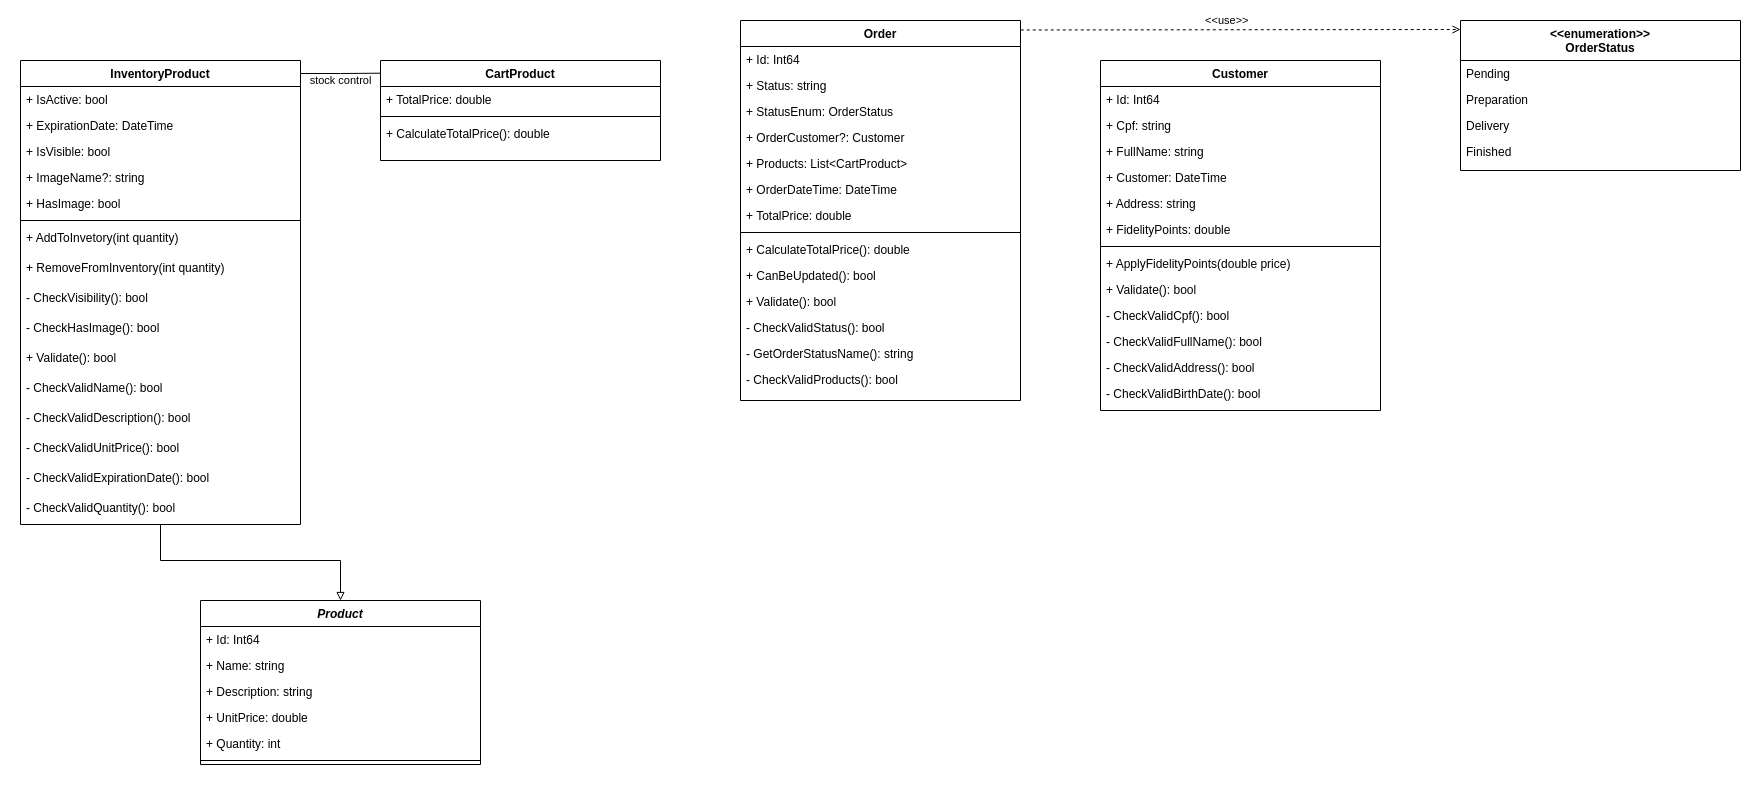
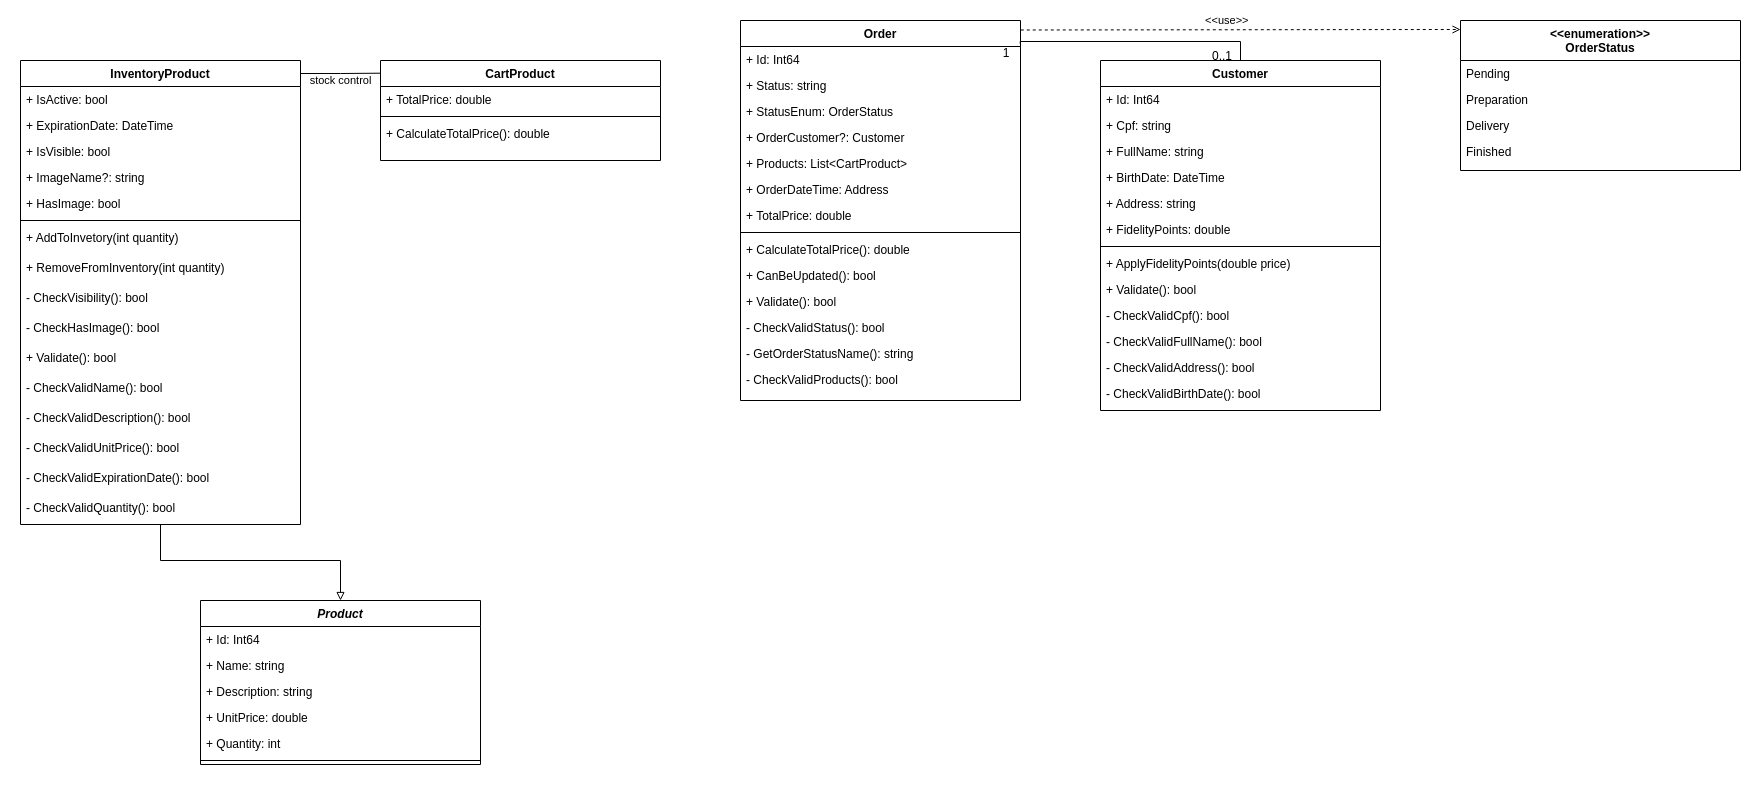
  <mxCell id="0" />
  <mxCell id="1" parent="0" />
  <mxCell id="2" value="CartProduct" style="swimlane;fontStyle=1;align=center;verticalAlign=top;childLayout=stackLayout;horizontal=1;startSize=26;horizontalStack=0;resizeParent=1;resizeLast=0;collapsible=1;marginBottom=0;rounded=0;shadow=0;strokeWidth=1;" parent="1" vertex="1"><mxGeometry x="380" y="60" width="280" height="100" as="geometry"><mxRectangle x="230" y="140" width="160" height="26" as="alternateBounds" /></mxGeometry></mxCell>
  <mxCell id="3" value="+ TotalPrice: double" style="text;align=left;verticalAlign=top;spacingLeft=4;spacingRight=4;overflow=hidden;rotatable=0;points=[[0,0.5],[1,0.5]];portConstraint=eastwest;rounded=0;shadow=0;html=0;" parent="2" vertex="1"><mxGeometry y="26" width="280" height="26" as="geometry" /></mxCell>
  <mxCell id="4" value="" style="line;html=1;strokeWidth=1;align=left;verticalAlign=middle;spacingTop=-1;spacingLeft=3;spacingRight=3;rotatable=0;labelPosition=right;points=[];portConstraint=eastwest;" parent="2" vertex="1"><mxGeometry y="52" width="280" height="8" as="geometry" /></mxCell>
  <mxCell id="5" value="+ CalculateTotalPrice(): double" style="text;align=left;verticalAlign=top;spacingLeft=4;spacingRight=4;overflow=hidden;rotatable=0;points=[[0,0.5],[1,0.5]];portConstraint=eastwest;" parent="2" vertex="1"><mxGeometry y="60" width="280" height="26" as="geometry" /></mxCell>
  <mxCell id="6" value="Order" style="swimlane;fontStyle=1;align=center;verticalAlign=top;childLayout=stackLayout;horizontal=1;startSize=26;horizontalStack=0;resizeParent=1;resizeLast=0;collapsible=1;marginBottom=0;rounded=0;shadow=0;strokeWidth=1;" parent="1" vertex="1"><mxGeometry x="740" y="20" width="280" height="380" as="geometry"><mxRectangle x="230" y="140" width="160" height="26" as="alternateBounds" /></mxGeometry></mxCell>
  <mxCell id="7" value="+ Id: Int64" style="text;align=left;verticalAlign=top;spacingLeft=4;spacingRight=4;overflow=hidden;rotatable=0;points=[[0,0.5],[1,0.5]];portConstraint=eastwest;" parent="6" vertex="1"><mxGeometry y="26" width="280" height="26" as="geometry" /></mxCell>
  <mxCell id="8" value="+ Status: string" style="text;align=left;verticalAlign=top;spacingLeft=4;spacingRight=4;overflow=hidden;rotatable=0;points=[[0,0.5],[1,0.5]];portConstraint=eastwest;" parent="6" vertex="1"><mxGeometry y="52" width="280" height="26" as="geometry" /></mxCell>
  <mxCell id="9" value="+ StatusEnum: OrderStatus" style="text;align=left;verticalAlign=top;spacingLeft=4;spacingRight=4;overflow=hidden;rotatable=0;points=[[0,0.5],[1,0.5]];portConstraint=eastwest;" parent="6" vertex="1"><mxGeometry y="78" width="280" height="26" as="geometry" /></mxCell>
  <mxCell id="10" value="+ OrderCustomer?: Customer" style="text;align=left;verticalAlign=top;spacingLeft=4;spacingRight=4;overflow=hidden;rotatable=0;points=[[0,0.5],[1,0.5]];portConstraint=eastwest;rounded=0;shadow=0;html=0;" parent="6" vertex="1"><mxGeometry y="104" width="280" height="26" as="geometry" /></mxCell>
  <mxCell id="11" value="+ Products: List&lt;CartProduct&gt;" style="text;align=left;verticalAlign=top;spacingLeft=4;spacingRight=4;overflow=hidden;rotatable=0;points=[[0,0.5],[1,0.5]];portConstraint=eastwest;rounded=0;shadow=0;html=0;" parent="6" vertex="1"><mxGeometry y="130" width="280" height="26" as="geometry" /></mxCell>
- <mxCell id="12" value="+ OrderDateTime: DateTime" style="text;align=left;verticalAlign=top;spacingLeft=4;spacingRight=4;overflow=hidden;rotatable=0;points=[[0,0.5],[1,0.5]];portConstraint=eastwest;rounded=0;shadow=0;html=0;" parent="6" vertex="1"><mxGeometry y="156" width="280" height="26" as="geometry" /></mxCell>
+ <mxCell id="12" value="+ OrderDateTime: Address" style="text;align=left;verticalAlign=top;spacingLeft=4;spacingRight=4;overflow=hidden;rotatable=0;points=[[0,0.5],[1,0.5]];portConstraint=eastwest;rounded=0;shadow=0;html=0;" parent="6" vertex="1"><mxGeometry y="156" width="280" height="26" as="geometry" /></mxCell>
  <mxCell id="13" value="+ TotalPrice: double" style="text;align=left;verticalAlign=top;spacingLeft=4;spacingRight=4;overflow=hidden;rotatable=0;points=[[0,0.5],[1,0.5]];portConstraint=eastwest;rounded=0;shadow=0;html=0;" parent="6" vertex="1"><mxGeometry y="182" width="280" height="26" as="geometry" /></mxCell>
  <mxCell id="14" value="" style="line;html=1;strokeWidth=1;align=left;verticalAlign=middle;spacingTop=-1;spacingLeft=3;spacingRight=3;rotatable=0;labelPosition=right;points=[];portConstraint=eastwest;" parent="6" vertex="1"><mxGeometry y="208" width="280" height="8" as="geometry" /></mxCell>
  <mxCell id="15" value="+ CalculateTotalPrice(): double" style="text;align=left;verticalAlign=top;spacingLeft=4;spacingRight=4;overflow=hidden;rotatable=0;points=[[0,0.5],[1,0.5]];portConstraint=eastwest;" parent="6" vertex="1"><mxGeometry y="216" width="280" height="26" as="geometry" /></mxCell>
  <mxCell id="16" value="+ CanBeUpdated(): bool" style="text;align=left;verticalAlign=top;spacingLeft=4;spacingRight=4;overflow=hidden;rotatable=0;points=[[0,0.5],[1,0.5]];portConstraint=eastwest;" parent="6" vertex="1"><mxGeometry y="242" width="280" height="26" as="geometry" /></mxCell>
  <mxCell id="17" value="+ Validate(): bool" style="text;align=left;verticalAlign=top;spacingLeft=4;spacingRight=4;overflow=hidden;rotatable=0;points=[[0,0.5],[1,0.5]];portConstraint=eastwest;" parent="6" vertex="1"><mxGeometry y="268" width="280" height="26" as="geometry" /></mxCell>
  <mxCell id="18" value="- CheckValidStatus(): bool" style="text;align=left;verticalAlign=top;spacingLeft=4;spacingRight=4;overflow=hidden;rotatable=0;points=[[0,0.5],[1,0.5]];portConstraint=eastwest;" parent="6" vertex="1"><mxGeometry y="294" width="280" height="26" as="geometry" /></mxCell>
  <mxCell id="19" value="- GetOrderStatusName(): string" style="text;align=left;verticalAlign=top;spacingLeft=4;spacingRight=4;overflow=hidden;rotatable=0;points=[[0,0.5],[1,0.5]];portConstraint=eastwest;" parent="6" vertex="1"><mxGeometry y="320" width="280" height="26" as="geometry" /></mxCell>
  <mxCell id="20" value="- CheckValidProducts(): bool" style="text;align=left;verticalAlign=top;spacingLeft=4;spacingRight=4;overflow=hidden;rotatable=0;points=[[0,0.5],[1,0.5]];portConstraint=eastwest;" parent="6" vertex="1"><mxGeometry y="346" width="280" height="26" as="geometry" /></mxCell>
  <mxCell id="21" value="Customer" style="swimlane;fontStyle=1;align=center;verticalAlign=top;childLayout=stackLayout;horizontal=1;startSize=26;horizontalStack=0;resizeParent=1;resizeLast=0;collapsible=1;marginBottom=0;rounded=0;shadow=0;strokeWidth=1;" parent="1" vertex="1"><mxGeometry x="1100" y="60" width="280" height="350" as="geometry"><mxRectangle x="230" y="140" width="160" height="26" as="alternateBounds" /></mxGeometry></mxCell>
  <mxCell id="22" value="+ Id: Int64" style="text;align=left;verticalAlign=top;spacingLeft=4;spacingRight=4;overflow=hidden;rotatable=0;points=[[0,0.5],[1,0.5]];portConstraint=eastwest;" parent="21" vertex="1"><mxGeometry y="26" width="280" height="26" as="geometry" /></mxCell>
  <mxCell id="23" value="+ Cpf: string" style="text;align=left;verticalAlign=top;spacingLeft=4;spacingRight=4;overflow=hidden;rotatable=0;points=[[0,0.5],[1,0.5]];portConstraint=eastwest;rounded=0;shadow=0;html=0;" parent="21" vertex="1"><mxGeometry y="52" width="280" height="26" as="geometry" /></mxCell>
  <mxCell id="24" value="+ FullName: string" style="text;align=left;verticalAlign=top;spacingLeft=4;spacingRight=4;overflow=hidden;rotatable=0;points=[[0,0.5],[1,0.5]];portConstraint=eastwest;" parent="21" vertex="1"><mxGeometry y="78" width="280" height="26" as="geometry" /></mxCell>
- <mxCell id="25" value="+ Customer: DateTime" style="text;align=left;verticalAlign=top;spacingLeft=4;spacingRight=4;overflow=hidden;rotatable=0;points=[[0,0.5],[1,0.5]];portConstraint=eastwest;rounded=0;shadow=0;html=0;" parent="21" vertex="1"><mxGeometry y="104" width="280" height="26" as="geometry" /></mxCell>
+ <mxCell id="25" value="+ BirthDate: DateTime" style="text;align=left;verticalAlign=top;spacingLeft=4;spacingRight=4;overflow=hidden;rotatable=0;points=[[0,0.5],[1,0.5]];portConstraint=eastwest;rounded=0;shadow=0;html=0;" parent="21" vertex="1"><mxGeometry y="104" width="280" height="26" as="geometry" /></mxCell>
  <mxCell id="26" value="+ Address: string" style="text;align=left;verticalAlign=top;spacingLeft=4;spacingRight=4;overflow=hidden;rotatable=0;points=[[0,0.5],[1,0.5]];portConstraint=eastwest;rounded=0;shadow=0;html=0;" parent="21" vertex="1"><mxGeometry y="130" width="280" height="26" as="geometry" /></mxCell>
  <mxCell id="27" value="+ FidelityPoints: double" style="text;align=left;verticalAlign=top;spacingLeft=4;spacingRight=4;overflow=hidden;rotatable=0;points=[[0,0.5],[1,0.5]];portConstraint=eastwest;rounded=0;shadow=0;html=0;" parent="21" vertex="1"><mxGeometry y="156" width="280" height="26" as="geometry" /></mxCell>
  <mxCell id="28" value="" style="line;html=1;strokeWidth=1;align=left;verticalAlign=middle;spacingTop=-1;spacingLeft=3;spacingRight=3;rotatable=0;labelPosition=right;points=[];portConstraint=eastwest;" parent="21" vertex="1"><mxGeometry y="182" width="280" height="8" as="geometry" /></mxCell>
  <mxCell id="29" value="+ ApplyFidelityPoints(double price)" style="text;align=left;verticalAlign=top;spacingLeft=4;spacingRight=4;overflow=hidden;rotatable=0;points=[[0,0.5],[1,0.5]];portConstraint=eastwest;rounded=0;shadow=0;html=0;" parent="21" vertex="1"><mxGeometry y="190" width="280" height="26" as="geometry" /></mxCell>
  <mxCell id="30" value="+ Validate(): bool" style="text;align=left;verticalAlign=top;spacingLeft=4;spacingRight=4;overflow=hidden;rotatable=0;points=[[0,0.5],[1,0.5]];portConstraint=eastwest;rounded=0;shadow=0;html=0;" parent="21" vertex="1"><mxGeometry y="216" width="280" height="26" as="geometry" /></mxCell>
  <mxCell id="31" value="- CheckValidCpf(): bool" style="text;align=left;verticalAlign=top;spacingLeft=4;spacingRight=4;overflow=hidden;rotatable=0;points=[[0,0.5],[1,0.5]];portConstraint=eastwest;rounded=0;shadow=0;html=0;" parent="21" vertex="1"><mxGeometry y="242" width="280" height="26" as="geometry" /></mxCell>
  <mxCell id="32" value="- CheckValidFullName(): bool" style="text;align=left;verticalAlign=top;spacingLeft=4;spacingRight=4;overflow=hidden;rotatable=0;points=[[0,0.5],[1,0.5]];portConstraint=eastwest;rounded=0;shadow=0;html=0;" parent="21" vertex="1"><mxGeometry y="268" width="280" height="26" as="geometry" /></mxCell>
  <mxCell id="33" value="- CheckValidAddress(): bool" style="text;align=left;verticalAlign=top;spacingLeft=4;spacingRight=4;overflow=hidden;rotatable=0;points=[[0,0.5],[1,0.5]];portConstraint=eastwest;rounded=0;shadow=0;html=0;" parent="21" vertex="1"><mxGeometry y="294" width="280" height="26" as="geometry" /></mxCell>
  <mxCell id="34" value="- CheckValidBirthDate(): bool" style="text;align=left;verticalAlign=top;spacingLeft=4;spacingRight=4;overflow=hidden;rotatable=0;points=[[0,0.5],[1,0.5]];portConstraint=eastwest;rounded=0;shadow=0;html=0;" parent="21" vertex="1"><mxGeometry y="320" width="280" height="26" as="geometry" /></mxCell>
+ <mxCell id="35" value="" style="endArrow=none;shadow=0;strokeWidth=1;rounded=0;endFill=0;edgeStyle=elbowEdgeStyle;elbow=vertical;entryX=0.5;entryY=0;entryDx=0;entryDy=0;exitX=0.999;exitY=0.061;exitDx=0;exitDy=0;exitPerimeter=0;" parent="1" source="6" target="21" edge="1"><mxGeometry x="0.5" y="41" relative="1" as="geometry"><mxPoint x="1030" y="50" as="sourcePoint" /><mxPoint x="1090" y="80" as="targetPoint" /><mxPoint x="-40" y="32" as="offset" /><Array as="points"><mxPoint x="1070" y="41" /></Array></mxGeometry></mxCell>
+ <mxCell id="36" value="1" style="resizable=0;align=left;verticalAlign=bottom;labelBackgroundColor=none;fontSize=12;" parent="35" connectable="0" vertex="1"><mxGeometry x="-1" relative="1" as="geometry"><mxPoint x="-19" y="18" as="offset" /></mxGeometry></mxCell>
+ <mxCell id="37" value="0..1" style="resizable=0;align=right;verticalAlign=bottom;labelBackgroundColor=none;fontSize=12;" parent="35" connectable="0" vertex="1"><mxGeometry x="1" relative="1" as="geometry"><mxPoint x="-7" y="4" as="offset" /></mxGeometry></mxCell>
  <mxCell id="38" value="&lt;&lt;enumeration&gt;&gt;&#10;OrderStatus&#10;" style="swimlane;fontStyle=1;align=center;verticalAlign=top;childLayout=stackLayout;horizontal=1;startSize=40;horizontalStack=0;resizeParent=1;resizeLast=0;collapsible=1;marginBottom=0;rounded=0;shadow=0;strokeWidth=1;" parent="1" vertex="1"><mxGeometry x="1460" y="20" width="280" height="150" as="geometry"><mxRectangle x="230" y="140" width="160" height="26" as="alternateBounds" /></mxGeometry></mxCell>
  <mxCell id="39" value="Pending" style="text;align=left;verticalAlign=top;spacingLeft=4;spacingRight=4;overflow=hidden;rotatable=0;points=[[0,0.5],[1,0.5]];portConstraint=eastwest;" parent="38" vertex="1"><mxGeometry y="40" width="280" height="26" as="geometry" /></mxCell>
  <mxCell id="40" value="Preparation" style="text;align=left;verticalAlign=top;spacingLeft=4;spacingRight=4;overflow=hidden;rotatable=0;points=[[0,0.5],[1,0.5]];portConstraint=eastwest;rounded=0;shadow=0;html=0;" parent="38" vertex="1"><mxGeometry y="66" width="280" height="26" as="geometry" /></mxCell>
  <mxCell id="41" value="Delivery" style="text;align=left;verticalAlign=top;spacingLeft=4;spacingRight=4;overflow=hidden;rotatable=0;points=[[0,0.5],[1,0.5]];portConstraint=eastwest;rounded=0;shadow=0;html=0;" parent="38" vertex="1"><mxGeometry y="92" width="280" height="26" as="geometry" /></mxCell>
  <mxCell id="42" value="Finished" style="text;align=left;verticalAlign=top;spacingLeft=4;spacingRight=4;overflow=hidden;rotatable=0;points=[[0,0.5],[1,0.5]];portConstraint=eastwest;rounded=0;shadow=0;html=0;" parent="38" vertex="1"><mxGeometry y="118" width="280" height="26" as="geometry" /></mxCell>
  <mxCell id="43" value="&lt;&lt;use&gt;&gt;" style="endArrow=open;shadow=0;strokeWidth=1;rounded=0;endFill=1;edgeStyle=elbowEdgeStyle;elbow=vertical;exitX=1.001;exitY=0.025;exitDx=0;exitDy=0;dashed=1;exitPerimeter=0;" parent="1" source="6" target="38" edge="1"><mxGeometry x="-0.061" y="10" relative="1" as="geometry"><mxPoint x="840" y="-9.71" as="sourcePoint" /><mxPoint x="1430" y="30" as="targetPoint" /><mxPoint as="offset" /><Array as="points"><mxPoint x="1240" y="29" /></Array></mxGeometry></mxCell>
  <mxCell id="44" value="InventoryProduct" style="swimlane;fontStyle=1;align=center;verticalAlign=top;childLayout=stackLayout;horizontal=1;startSize=26;horizontalStack=0;resizeParent=1;resizeLast=0;collapsible=1;marginBottom=0;rounded=0;shadow=0;strokeWidth=1;" parent="1" vertex="1"><mxGeometry x="20" y="60" width="280" height="464" as="geometry"><mxRectangle x="230" y="140" width="160" height="26" as="alternateBounds" /></mxGeometry></mxCell>
  <mxCell id="45" value="+ IsActive: bool" style="text;align=left;verticalAlign=top;spacingLeft=4;spacingRight=4;overflow=hidden;rotatable=0;points=[[0,0.5],[1,0.5]];portConstraint=eastwest;" parent="44" vertex="1"><mxGeometry y="26" width="280" height="26" as="geometry" /></mxCell>
  <mxCell id="46" value="+ ExpirationDate: DateTime" style="text;align=left;verticalAlign=top;spacingLeft=4;spacingRight=4;overflow=hidden;rotatable=0;points=[[0,0.5],[1,0.5]];portConstraint=eastwest;rounded=0;shadow=0;html=0;" parent="44" vertex="1"><mxGeometry y="52" width="280" height="26" as="geometry" /></mxCell>
  <mxCell id="47" value="+ IsVisible: bool" style="text;align=left;verticalAlign=top;spacingLeft=4;spacingRight=4;overflow=hidden;rotatable=0;points=[[0,0.5],[1,0.5]];portConstraint=eastwest;" parent="44" vertex="1"><mxGeometry y="78" width="280" height="26" as="geometry" /></mxCell>
  <mxCell id="48" value="+ ImageName?: string" style="text;align=left;verticalAlign=top;spacingLeft=4;spacingRight=4;overflow=hidden;rotatable=0;points=[[0,0.5],[1,0.5]];portConstraint=eastwest;" parent="44" vertex="1"><mxGeometry y="104" width="280" height="26" as="geometry" /></mxCell>
  <mxCell id="49" value="+ HasImage: bool" style="text;align=left;verticalAlign=top;spacingLeft=4;spacingRight=4;overflow=hidden;rotatable=0;points=[[0,0.5],[1,0.5]];portConstraint=eastwest;" parent="44" vertex="1"><mxGeometry y="130" width="280" height="26" as="geometry" /></mxCell>
  <mxCell id="50" value="" style="line;html=1;strokeWidth=1;align=left;verticalAlign=middle;spacingTop=-1;spacingLeft=3;spacingRight=3;rotatable=0;labelPosition=right;points=[];portConstraint=eastwest;" parent="44" vertex="1"><mxGeometry y="156" width="280" height="8" as="geometry" /></mxCell>
  <mxCell id="51" value="+ AddToInvetory(int quantity)" style="text;align=left;verticalAlign=top;spacingLeft=4;spacingRight=4;overflow=hidden;rotatable=0;points=[[0,0.5],[1,0.5]];portConstraint=eastwest;" parent="44" vertex="1"><mxGeometry y="164" width="280" height="30" as="geometry" /></mxCell>
  <mxCell id="52" value="+ RemoveFromInventory(int quantity)" style="text;align=left;verticalAlign=top;spacingLeft=4;spacingRight=4;overflow=hidden;rotatable=0;points=[[0,0.5],[1,0.5]];portConstraint=eastwest;" parent="44" vertex="1"><mxGeometry y="194" width="280" height="30" as="geometry" /></mxCell>
  <mxCell id="53" value="- CheckVisibility(): bool" style="text;align=left;verticalAlign=top;spacingLeft=4;spacingRight=4;overflow=hidden;rotatable=0;points=[[0,0.5],[1,0.5]];portConstraint=eastwest;" parent="44" vertex="1"><mxGeometry y="224" width="280" height="30" as="geometry" /></mxCell>
  <mxCell id="54" value="- CheckHasImage(): bool" style="text;align=left;verticalAlign=top;spacingLeft=4;spacingRight=4;overflow=hidden;rotatable=0;points=[[0,0.5],[1,0.5]];portConstraint=eastwest;" parent="44" vertex="1"><mxGeometry y="254" width="280" height="30" as="geometry" /></mxCell>
  <mxCell id="55" value="+ Validate(): bool" style="text;align=left;verticalAlign=top;spacingLeft=4;spacingRight=4;overflow=hidden;rotatable=0;points=[[0,0.5],[1,0.5]];portConstraint=eastwest;" parent="44" vertex="1"><mxGeometry y="284" width="280" height="30" as="geometry" /></mxCell>
  <mxCell id="56" value="- CheckValidName(): bool" style="text;align=left;verticalAlign=top;spacingLeft=4;spacingRight=4;overflow=hidden;rotatable=0;points=[[0,0.5],[1,0.5]];portConstraint=eastwest;" parent="44" vertex="1"><mxGeometry y="314" width="280" height="30" as="geometry" /></mxCell>
  <mxCell id="57" value="- CheckValidDescription(): bool" style="text;align=left;verticalAlign=top;spacingLeft=4;spacingRight=4;overflow=hidden;rotatable=0;points=[[0,0.5],[1,0.5]];portConstraint=eastwest;" parent="44" vertex="1"><mxGeometry y="344" width="280" height="30" as="geometry" /></mxCell>
  <mxCell id="58" value="- CheckValidUnitPrice(): bool" style="text;align=left;verticalAlign=top;spacingLeft=4;spacingRight=4;overflow=hidden;rotatable=0;points=[[0,0.5],[1,0.5]];portConstraint=eastwest;" parent="44" vertex="1"><mxGeometry y="374" width="280" height="30" as="geometry" /></mxCell>
  <mxCell id="59" value="- CheckValidExpirationDate(): bool" style="text;align=left;verticalAlign=top;spacingLeft=4;spacingRight=4;overflow=hidden;rotatable=0;points=[[0,0.5],[1,0.5]];portConstraint=eastwest;" parent="44" vertex="1"><mxGeometry y="404" width="280" height="30" as="geometry" /></mxCell>
  <mxCell id="60" value="- CheckValidQuantity(): bool" style="text;align=left;verticalAlign=top;spacingLeft=4;spacingRight=4;overflow=hidden;rotatable=0;points=[[0,0.5],[1,0.5]];portConstraint=eastwest;" parent="44" vertex="1"><mxGeometry y="434" width="280" height="30" as="geometry" /></mxCell>
  <mxCell id="61" value="Product" style="swimlane;fontStyle=3;align=center;verticalAlign=top;childLayout=stackLayout;horizontal=1;startSize=26;horizontalStack=0;resizeParent=1;resizeLast=0;collapsible=1;marginBottom=0;rounded=0;shadow=0;strokeWidth=1;" parent="1" vertex="1"><mxGeometry x="200" y="600" width="280" height="164" as="geometry"><mxRectangle x="230" y="140" width="160" height="26" as="alternateBounds" /></mxGeometry></mxCell>
  <mxCell id="62" value="+ Id: Int64" style="text;align=left;verticalAlign=top;spacingLeft=4;spacingRight=4;overflow=hidden;rotatable=0;points=[[0,0.5],[1,0.5]];portConstraint=eastwest;" parent="61" vertex="1"><mxGeometry y="26" width="280" height="26" as="geometry" /></mxCell>
  <mxCell id="63" value="+ Name: string" style="text;align=left;verticalAlign=top;spacingLeft=4;spacingRight=4;overflow=hidden;rotatable=0;points=[[0,0.5],[1,0.5]];portConstraint=eastwest;" parent="61" vertex="1"><mxGeometry y="52" width="280" height="26" as="geometry" /></mxCell>
  <mxCell id="64" value="+ Description: string" style="text;align=left;verticalAlign=top;spacingLeft=4;spacingRight=4;overflow=hidden;rotatable=0;points=[[0,0.5],[1,0.5]];portConstraint=eastwest;" parent="61" vertex="1"><mxGeometry y="78" width="280" height="26" as="geometry" /></mxCell>
  <mxCell id="65" value="+ UnitPrice: double" style="text;align=left;verticalAlign=top;spacingLeft=4;spacingRight=4;overflow=hidden;rotatable=0;points=[[0,0.5],[1,0.5]];portConstraint=eastwest;rounded=0;shadow=0;html=0;" parent="61" vertex="1"><mxGeometry y="104" width="280" height="26" as="geometry" /></mxCell>
  <mxCell id="66" value="+ Quantity: int" style="text;align=left;verticalAlign=top;spacingLeft=4;spacingRight=4;overflow=hidden;rotatable=0;points=[[0,0.5],[1,0.5]];portConstraint=eastwest;rounded=0;shadow=0;html=0;" parent="61" vertex="1"><mxGeometry y="130" width="280" height="26" as="geometry" /></mxCell>
  <mxCell id="67" value="" style="line;html=1;strokeWidth=1;align=left;verticalAlign=middle;spacingTop=-1;spacingLeft=3;spacingRight=3;rotatable=0;labelPosition=right;points=[];portConstraint=eastwest;" parent="61" vertex="1"><mxGeometry y="156" width="280" height="8" as="geometry" /></mxCell>
  <mxCell id="68" style="edgeStyle=orthogonalEdgeStyle;rounded=0;orthogonalLoop=1;jettySize=auto;html=1;exitX=0.5;exitY=0;exitDx=0;exitDy=0;endArrow=none;endFill=0;startArrow=block;startFill=0;entryX=0.5;entryY=1;entryDx=0;entryDy=0;" parent="1" source="61" target="44" edge="1"><mxGeometry relative="1" as="geometry"><mxPoint x="160" y="650" as="targetPoint" /><mxPoint x="80" y="729.4" as="sourcePoint" /><Array as="points"><mxPoint x="340" y="560" /><mxPoint x="160" y="560" /></Array></mxGeometry></mxCell>
  <mxCell id="69" value="stock control" style="edgeStyle=orthogonalEdgeStyle;rounded=0;orthogonalLoop=1;jettySize=auto;html=1;entryX=0.001;entryY=0.127;entryDx=0;entryDy=0;endArrow=none;endFill=0;entryPerimeter=0;" parent="1" target="2" edge="1"><mxGeometry x="0.009" y="-7" relative="1" as="geometry"><mxPoint y="74" as="sourcePoint" x="300" /><Array as="points"><mxPoint y="73" x="300" /><mxPoint x="340" y="73" /></Array><mxPoint as="offset" /></mxGeometry></mxCell>
